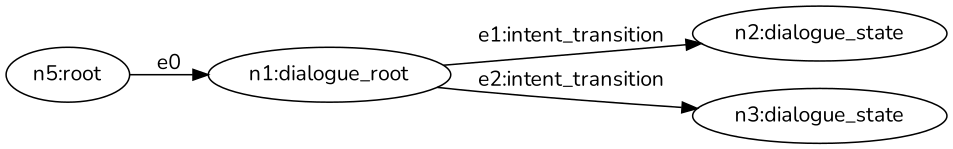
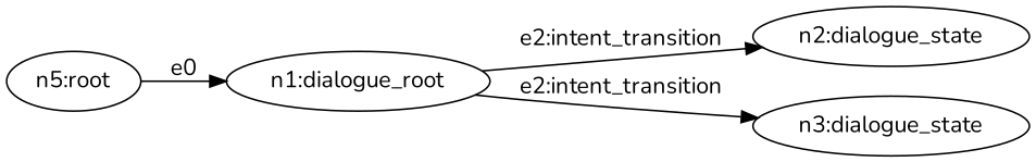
  strict digraph {
    fontname=Nunito
    rankdir=LR
    node [fontname=Nunito]
    edge [fontname=Nunito]
    n1 [label="n5:root"]
    n2 [label="n1:dialogue_root"]
    n3 [label="n2:dialogue_state"]
    n4 [label="n3:dialogue_state"]
    n1 -> n2 [label=e0]
-   n2 -> n3 [label="e1:intent_transition"]
+   n2 -> n3 [label="e2:intent_transition"]
    n2 -> n4 [label="e2:intent_transition"]
  }
